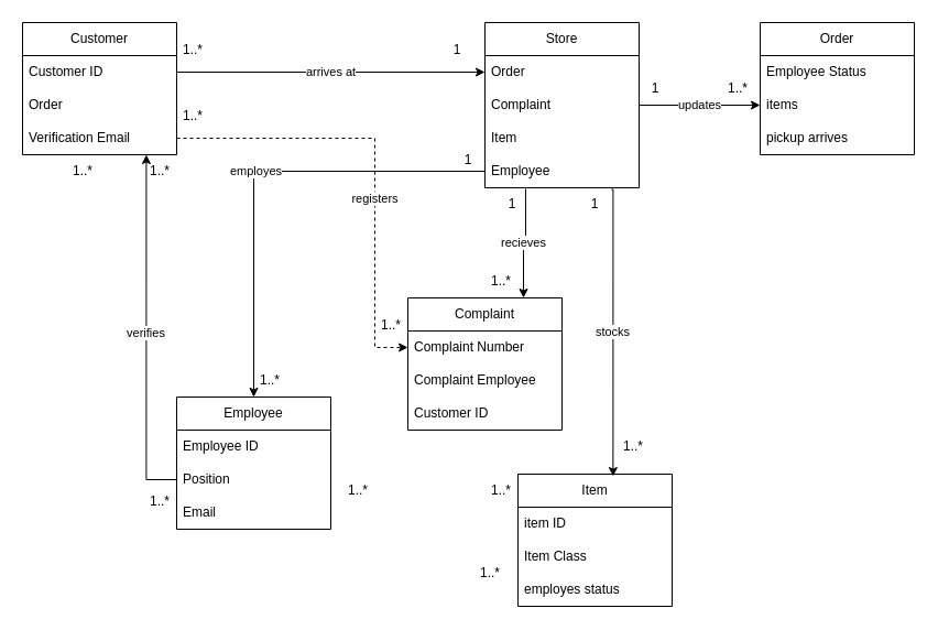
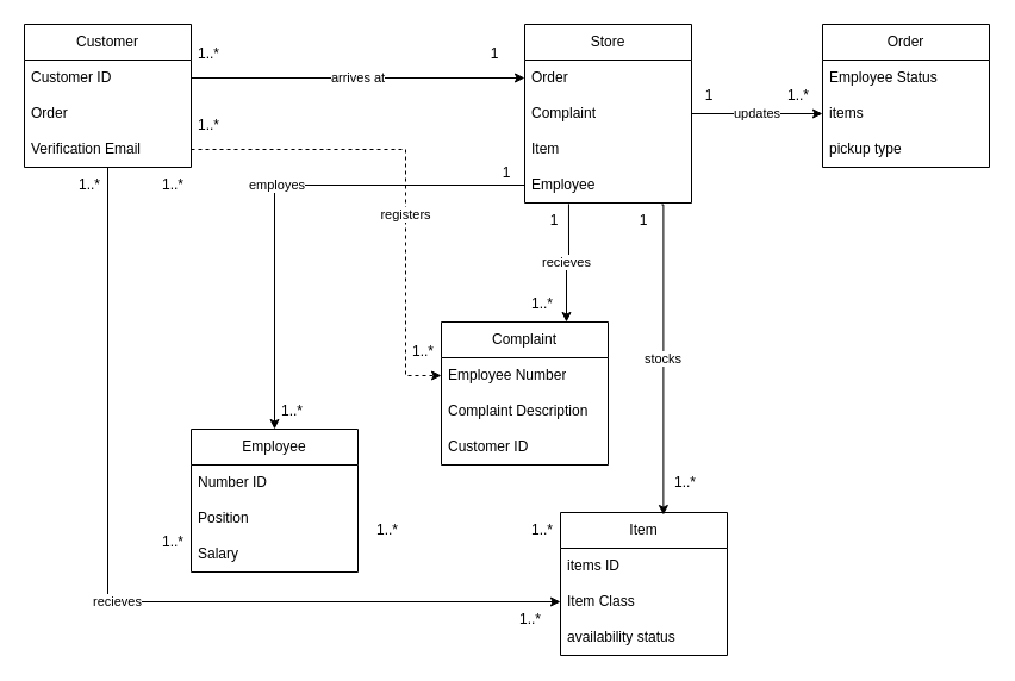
  <mxCell id="0" />
  <mxCell id="1" parent="0" />
  <mxCell id="2" value="Store" style="swimlane;fontStyle=0;childLayout=stackLayout;horizontal=1;startSize=30;horizontalStack=0;resizeParent=1;resizeParentMax=0;resizeLast=0;collapsible=1;marginBottom=0;whiteSpace=wrap;html=1;" vertex="1" parent="1"><mxGeometry x="440" y="20" width="140" height="150" as="geometry" /></mxCell>
  <mxCell id="3" value="Order" style="text;strokeColor=none;fillColor=none;align=left;verticalAlign=middle;spacingLeft=4;spacingRight=4;overflow=hidden;points=[[0,0.5],[1,0.5]];portConstraint=eastwest;rotatable=0;whiteSpace=wrap;html=1;" vertex="1" parent="2"><mxGeometry y="30" width="140" height="30" as="geometry" /></mxCell>
  <mxCell id="4" value="Complaint" style="text;strokeColor=none;fillColor=none;align=left;verticalAlign=middle;spacingLeft=4;spacingRight=4;overflow=hidden;points=[[0,0.5],[1,0.5]];portConstraint=eastwest;rotatable=0;whiteSpace=wrap;html=1;" vertex="1" parent="2"><mxGeometry y="60" width="140" height="30" as="geometry" /></mxCell>
  <mxCell id="5" value="Item" style="text;strokeColor=none;fillColor=none;align=left;verticalAlign=middle;spacingLeft=4;spacingRight=4;overflow=hidden;points=[[0,0.5],[1,0.5]];portConstraint=eastwest;rotatable=0;whiteSpace=wrap;html=1;" vertex="1" parent="2"><mxGeometry y="90" width="140" height="30" as="geometry" /></mxCell>
  <mxCell id="6" value="Employee" style="text;strokeColor=none;fillColor=none;align=left;verticalAlign=middle;spacingLeft=4;spacingRight=4;overflow=hidden;points=[[0,0.5],[1,0.5]];portConstraint=eastwest;rotatable=0;whiteSpace=wrap;html=1;" vertex="1" parent="2"><mxGeometry y="120" width="140" height="30" as="geometry" /></mxCell>
+ <mxCell id="7" value="recieves" style="edgeStyle=orthogonalEdgeStyle;rounded=0;orthogonalLoop=1;jettySize=auto;html=1;entryX=0;entryY=0.5;entryDx=0;entryDy=0;" edge="1" parent="1" source="8" target="18"><mxGeometry relative="1" as="geometry" /></mxCell>
  <mxCell id="8" value="Customer" style="swimlane;fontStyle=0;childLayout=stackLayout;horizontal=1;startSize=30;horizontalStack=0;resizeParent=1;resizeParentMax=0;resizeLast=0;collapsible=1;marginBottom=0;whiteSpace=wrap;html=1;" vertex="1" parent="1"><mxGeometry x="20" y="20" width="140" height="120" as="geometry" /></mxCell>
  <mxCell id="9" value="Customer ID" style="text;strokeColor=none;fillColor=none;align=left;verticalAlign=middle;spacingLeft=4;spacingRight=4;overflow=hidden;points=[[0,0.5],[1,0.5]];portConstraint=eastwest;rotatable=0;whiteSpace=wrap;html=1;" vertex="1" parent="8"><mxGeometry y="30" width="140" height="30" as="geometry" /></mxCell>
  <mxCell id="10" value="Order" style="text;strokeColor=none;fillColor=none;align=left;verticalAlign=middle;spacingLeft=4;spacingRight=4;overflow=hidden;points=[[0,0.5],[1,0.5]];portConstraint=eastwest;rotatable=0;whiteSpace=wrap;html=1;" vertex="1" parent="8"><mxGeometry y="60" width="140" height="30" as="geometry" /></mxCell>
  <mxCell id="11" value="Verification Email" style="text;strokeColor=none;fillColor=none;align=left;verticalAlign=middle;spacingLeft=4;spacingRight=4;overflow=hidden;points=[[0,0.5],[1,0.5]];portConstraint=eastwest;rotatable=0;whiteSpace=wrap;html=1;" vertex="1" parent="8"><mxGeometry y="90" width="140" height="30" as="geometry" /></mxCell>
  <mxCell id="12" value="Order" style="swimlane;fontStyle=0;childLayout=stackLayout;horizontal=1;startSize=30;horizontalStack=0;resizeParent=1;resizeParentMax=0;resizeLast=0;collapsible=1;marginBottom=0;whiteSpace=wrap;html=1;" vertex="1" parent="1"><mxGeometry x="690" y="20" width="140" height="120" as="geometry" /></mxCell>
  <mxCell id="13" value="Employee Status" style="text;strokeColor=none;fillColor=none;align=left;verticalAlign=middle;spacingLeft=4;spacingRight=4;overflow=hidden;points=[[0,0.5],[1,0.5]];portConstraint=eastwest;rotatable=0;whiteSpace=wrap;html=1;" vertex="1" parent="12"><mxGeometry y="30" width="140" height="30" as="geometry" /></mxCell>
  <mxCell id="14" value="items" style="text;strokeColor=none;fillColor=none;align=left;verticalAlign=middle;spacingLeft=4;spacingRight=4;overflow=hidden;points=[[0,0.5],[1,0.5]];portConstraint=eastwest;rotatable=0;whiteSpace=wrap;html=1;" vertex="1" parent="12"><mxGeometry y="60" width="140" height="30" as="geometry" /></mxCell>
- <mxCell id="15" value="pickup arrives" style="text;strokeColor=none;fillColor=none;align=left;verticalAlign=middle;spacingLeft=4;spacingRight=4;overflow=hidden;points=[[0,0.5],[1,0.5]];portConstraint=eastwest;rotatable=0;whiteSpace=wrap;html=1;" vertex="1" parent="12"><mxGeometry y="90" width="140" height="30" as="geometry" /></mxCell>
+ <mxCell id="15" value="pickup type" style="text;strokeColor=none;fillColor=none;align=left;verticalAlign=middle;spacingLeft=4;spacingRight=4;overflow=hidden;points=[[0,0.5],[1,0.5]];portConstraint=eastwest;rotatable=0;whiteSpace=wrap;html=1;" vertex="1" parent="12"><mxGeometry y="90" width="140" height="30" as="geometry" /></mxCell>
  <mxCell id="16" value="Item" style="swimlane;fontStyle=0;childLayout=stackLayout;horizontal=1;startSize=30;horizontalStack=0;resizeParent=1;resizeParentMax=0;resizeLast=0;collapsible=1;marginBottom=0;whiteSpace=wrap;html=1;" vertex="1" parent="1"><mxGeometry x="470" y="430" width="140" height="120" as="geometry" /></mxCell>
- <mxCell id="17" value="item ID" style="text;strokeColor=none;fillColor=none;align=left;verticalAlign=middle;spacingLeft=4;spacingRight=4;overflow=hidden;points=[[0,0.5],[1,0.5]];portConstraint=eastwest;rotatable=0;whiteSpace=wrap;html=1;" vertex="1" parent="16"><mxGeometry y="30" width="140" height="30" as="geometry" /></mxCell>
+ <mxCell id="17" value="items ID" style="text;strokeColor=none;fillColor=none;align=left;verticalAlign=middle;spacingLeft=4;spacingRight=4;overflow=hidden;points=[[0,0.5],[1,0.5]];portConstraint=eastwest;rotatable=0;whiteSpace=wrap;html=1;" vertex="1" parent="16"><mxGeometry y="30" width="140" height="30" as="geometry" /></mxCell>
  <mxCell id="18" value="Item Class" style="text;strokeColor=none;fillColor=none;align=left;verticalAlign=middle;spacingLeft=4;spacingRight=4;overflow=hidden;points=[[0,0.5],[1,0.5]];portConstraint=eastwest;rotatable=0;whiteSpace=wrap;html=1;" vertex="1" parent="16"><mxGeometry y="60" width="140" height="30" as="geometry" /></mxCell>
- <mxCell id="19" value="employes status" style="text;strokeColor=none;fillColor=none;align=left;verticalAlign=middle;spacingLeft=4;spacingRight=4;overflow=hidden;points=[[0,0.5],[1,0.5]];portConstraint=eastwest;rotatable=0;whiteSpace=wrap;html=1;" vertex="1" parent="16"><mxGeometry y="90" width="140" height="30" as="geometry" /></mxCell>
+ <mxCell id="19" value="availability status" style="text;strokeColor=none;fillColor=none;align=left;verticalAlign=middle;spacingLeft=4;spacingRight=4;overflow=hidden;points=[[0,0.5],[1,0.5]];portConstraint=eastwest;rotatable=0;whiteSpace=wrap;html=1;" vertex="1" parent="16"><mxGeometry y="90" width="140" height="30" as="geometry" /></mxCell>
  <mxCell id="20" value="1..*" style="text;html=1;strokeColor=none;fillColor=none;align=center;verticalAlign=middle;whiteSpace=wrap;rounded=0;" vertex="1" parent="1"><mxGeometry x="560" y="390" width="30" height="30" as="geometry" /></mxCell>
  <mxCell id="21" value="1..*" style="text;html=1;strokeColor=none;fillColor=none;align=center;verticalAlign=middle;whiteSpace=wrap;rounded=0;" vertex="1" parent="1"><mxGeometry x="430" y="505" width="30" height="30" as="geometry" /></mxCell>
  <mxCell id="22" value="1..*" style="text;html=1;strokeColor=none;fillColor=none;align=center;verticalAlign=middle;whiteSpace=wrap;rounded=0;" vertex="1" parent="1"><mxGeometry x="130" y="140" width="30" height="30" as="geometry" /></mxCell>
  <mxCell id="23" value="1..*" style="text;html=1;strokeColor=none;fillColor=none;align=center;verticalAlign=middle;whiteSpace=wrap;rounded=0;" vertex="1" parent="1"><mxGeometry x="655" y="65" width="30" height="30" as="geometry" /></mxCell>
  <mxCell id="24" value="Employee" style="swimlane;fontStyle=0;childLayout=stackLayout;horizontal=1;startSize=30;horizontalStack=0;resizeParent=1;resizeParentMax=0;resizeLast=0;collapsible=1;marginBottom=0;whiteSpace=wrap;html=1;" vertex="1" parent="1"><mxGeometry x="160" y="360" width="140" height="120" as="geometry" /></mxCell>
- <mxCell id="25" value="Employee ID" style="text;strokeColor=none;fillColor=none;align=left;verticalAlign=middle;spacingLeft=4;spacingRight=4;overflow=hidden;points=[[0,0.5],[1,0.5]];portConstraint=eastwest;rotatable=0;whiteSpace=wrap;html=1;" vertex="1" parent="24"><mxGeometry y="30" width="140" height="30" as="geometry" /></mxCell>
+ <mxCell id="25" value="Number ID" style="text;strokeColor=none;fillColor=none;align=left;verticalAlign=middle;spacingLeft=4;spacingRight=4;overflow=hidden;points=[[0,0.5],[1,0.5]];portConstraint=eastwest;rotatable=0;whiteSpace=wrap;html=1;" vertex="1" parent="24"><mxGeometry y="30" width="140" height="30" as="geometry" /></mxCell>
  <mxCell id="26" value="Position" style="text;strokeColor=none;fillColor=none;align=left;verticalAlign=middle;spacingLeft=4;spacingRight=4;overflow=hidden;points=[[0,0.5],[1,0.5]];portConstraint=eastwest;rotatable=0;whiteSpace=wrap;html=1;" vertex="1" parent="24"><mxGeometry y="60" width="140" height="30" as="geometry" /></mxCell>
- <mxCell id="27" value="Email" style="text;strokeColor=none;fillColor=none;align=left;verticalAlign=middle;spacingLeft=4;spacingRight=4;overflow=hidden;points=[[0,0.5],[1,0.5]];portConstraint=eastwest;rotatable=0;whiteSpace=wrap;html=1;" vertex="1" parent="24"><mxGeometry y="90" width="140" height="30" as="geometry" /></mxCell>
+ <mxCell id="27" value="Salary" style="text;strokeColor=none;fillColor=none;align=left;verticalAlign=middle;spacingLeft=4;spacingRight=4;overflow=hidden;points=[[0,0.5],[1,0.5]];portConstraint=eastwest;rotatable=0;whiteSpace=wrap;html=1;" vertex="1" parent="24"><mxGeometry y="90" width="140" height="30" as="geometry" /></mxCell>
  <mxCell id="28" value="1..*" style="text;html=1;strokeColor=none;fillColor=none;align=center;verticalAlign=middle;whiteSpace=wrap;rounded=0;" vertex="1" parent="1"><mxGeometry x="160" y="90" width="30" height="30" as="geometry" /></mxCell>
  <mxCell id="29" value="1..*" style="text;html=1;strokeColor=none;fillColor=none;align=center;verticalAlign=middle;whiteSpace=wrap;rounded=0;" vertex="1" parent="1"><mxGeometry x="440" y="430" width="30" height="30" as="geometry" /></mxCell>
  <mxCell id="30" value="1..*" style="text;html=1;strokeColor=none;fillColor=none;align=center;verticalAlign=middle;whiteSpace=wrap;rounded=0;" vertex="1" parent="1"><mxGeometry x="310" y="430" width="30" height="30" as="geometry" /></mxCell>
- <mxCell id="31" value="verifies" style="edgeStyle=orthogonalEdgeStyle;rounded=0;orthogonalLoop=1;jettySize=auto;html=1;entryX=0.803;entryY=1;entryDx=0;entryDy=0;entryPerimeter=0;" edge="1" parent="1" source="26" target="11"><mxGeometry relative="1" as="geometry" /></mxCell>
  <mxCell id="32" value="1..*" style="text;html=1;strokeColor=none;fillColor=none;align=center;verticalAlign=middle;whiteSpace=wrap;rounded=0;" vertex="1" parent="1"><mxGeometry x="60" y="140" width="30" height="30" as="geometry" /></mxCell>
  <mxCell id="33" value="1..*" style="text;html=1;strokeColor=none;fillColor=none;align=center;verticalAlign=middle;whiteSpace=wrap;rounded=0;" vertex="1" parent="1"><mxGeometry x="340" y="280" width="30" height="30" as="geometry" /></mxCell>
  <mxCell id="34" value="stocks" style="edgeStyle=orthogonalEdgeStyle;rounded=0;orthogonalLoop=1;jettySize=auto;html=1;entryX=0.617;entryY=0.017;entryDx=0;entryDy=0;entryPerimeter=0;exitX=0.821;exitY=1.05;exitDx=0;exitDy=0;exitPerimeter=0;" edge="1" parent="1" source="6" target="16"><mxGeometry relative="1" as="geometry"><mxPoint x="556" y="200" as="sourcePoint" /><Array as="points"><mxPoint x="556" y="172" /></Array></mxGeometry></mxCell>
  <mxCell id="35" value="Complaint" style="swimlane;fontStyle=0;childLayout=stackLayout;horizontal=1;startSize=30;horizontalStack=0;resizeParent=1;resizeParentMax=0;resizeLast=0;collapsible=1;marginBottom=0;whiteSpace=wrap;html=1;" vertex="1" parent="1"><mxGeometry x="370" y="270" width="140" height="120" as="geometry" /></mxCell>
- <mxCell id="36" value="Complaint Number" style="text;strokeColor=none;fillColor=none;align=left;verticalAlign=middle;spacingLeft=4;spacingRight=4;overflow=hidden;points=[[0,0.5],[1,0.5]];portConstraint=eastwest;rotatable=0;whiteSpace=wrap;html=1;" vertex="1" parent="35"><mxGeometry y="30" width="140" height="30" as="geometry" /></mxCell>
- <mxCell id="37" value="Complaint Employee" style="text;strokeColor=none;fillColor=none;align=left;verticalAlign=middle;spacingLeft=4;spacingRight=4;overflow=hidden;points=[[0,0.5],[1,0.5]];portConstraint=eastwest;rotatable=0;whiteSpace=wrap;html=1;" vertex="1" parent="35"><mxGeometry y="60" width="140" height="30" as="geometry" /></mxCell>
+ <mxCell id="36" value="Employee Number" style="text;strokeColor=none;fillColor=none;align=left;verticalAlign=middle;spacingLeft=4;spacingRight=4;overflow=hidden;points=[[0,0.5],[1,0.5]];portConstraint=eastwest;rotatable=0;whiteSpace=wrap;html=1;" vertex="1" parent="35"><mxGeometry y="30" width="140" height="30" as="geometry" /></mxCell>
+ <mxCell id="37" value="Complaint Description" style="text;strokeColor=none;fillColor=none;align=left;verticalAlign=middle;spacingLeft=4;spacingRight=4;overflow=hidden;points=[[0,0.5],[1,0.5]];portConstraint=eastwest;rotatable=0;whiteSpace=wrap;html=1;" vertex="1" parent="35"><mxGeometry y="60" width="140" height="30" as="geometry" /></mxCell>
  <mxCell id="38" value="Customer ID" style="text;strokeColor=none;fillColor=none;align=left;verticalAlign=middle;spacingLeft=4;spacingRight=4;overflow=hidden;points=[[0,0.5],[1,0.5]];portConstraint=eastwest;rotatable=0;whiteSpace=wrap;html=1;" vertex="1" parent="35"><mxGeometry y="90" width="140" height="30" as="geometry" /></mxCell>
  <mxCell id="39" value="updates" style="edgeStyle=orthogonalEdgeStyle;rounded=0;orthogonalLoop=1;jettySize=auto;html=1;" edge="1" parent="1" source="4" target="14"><mxGeometry relative="1" as="geometry" /></mxCell>
  <mxCell id="40" value="1" style="text;html=1;strokeColor=none;fillColor=none;align=center;verticalAlign=middle;whiteSpace=wrap;rounded=0;" vertex="1" parent="1"><mxGeometry x="580" y="65" width="30" height="30" as="geometry" /></mxCell>
  <mxCell id="41" value="1" style="text;html=1;strokeColor=none;fillColor=none;align=center;verticalAlign=middle;whiteSpace=wrap;rounded=0;" vertex="1" parent="1"><mxGeometry x="525" y="170" width="30" height="30" as="geometry" /></mxCell>
  <mxCell id="42" value="1" style="text;html=1;strokeColor=none;fillColor=none;align=center;verticalAlign=middle;whiteSpace=wrap;rounded=0;" vertex="1" parent="1"><mxGeometry x="450" y="170" width="30" height="30" as="geometry" /></mxCell>
  <mxCell id="43" value="1..*" style="text;html=1;strokeColor=none;fillColor=none;align=center;verticalAlign=middle;whiteSpace=wrap;rounded=0;" vertex="1" parent="1"><mxGeometry x="440" y="240" width="30" height="30" as="geometry" /></mxCell>
  <mxCell id="44" value="registers" style="edgeStyle=orthogonalEdgeStyle;rounded=0;orthogonalLoop=1;jettySize=auto;html=1;entryX=0;entryY=0.5;entryDx=0;entryDy=0;dashed=1;" edge="1" parent="1" source="11" target="36"><mxGeometry x="0.175" relative="1" as="geometry"><Array as="points"><mxPoint x="340" y="125" /><mxPoint x="340" y="315" /></Array><mxPoint as="offset" /></mxGeometry></mxCell>
  <mxCell id="45" value="1..*" style="text;html=1;strokeColor=none;fillColor=none;align=center;verticalAlign=middle;whiteSpace=wrap;rounded=0;" vertex="1" parent="1"><mxGeometry x="130" y="440" width="30" height="30" as="geometry" /></mxCell>
  <mxCell id="46" value="recieves" style="edgeStyle=orthogonalEdgeStyle;rounded=0;orthogonalLoop=1;jettySize=auto;html=1;entryX=0.75;entryY=0;entryDx=0;entryDy=0;exitX=0.264;exitY=1.028;exitDx=0;exitDy=0;exitPerimeter=0;" edge="1" parent="1" source="6" target="35"><mxGeometry relative="1" as="geometry"><mxPoint x="476.4" y="199.64" as="sourcePoint" /></mxGeometry></mxCell>
  <mxCell id="47" value="arrives at" style="edgeStyle=orthogonalEdgeStyle;rounded=0;orthogonalLoop=1;jettySize=auto;html=1;entryX=0;entryY=0.5;entryDx=0;entryDy=0;" edge="1" parent="1" source="9" target="3"><mxGeometry relative="1" as="geometry" /></mxCell>
  <mxCell id="48" value="1..*" style="text;html=1;strokeColor=none;fillColor=none;align=center;verticalAlign=middle;whiteSpace=wrap;rounded=0;" vertex="1" parent="1"><mxGeometry x="160" y="30" width="30" height="30" as="geometry" /></mxCell>
  <mxCell id="49" value="1" style="text;html=1;strokeColor=none;fillColor=none;align=center;verticalAlign=middle;whiteSpace=wrap;rounded=0;" vertex="1" parent="1"><mxGeometry x="400" y="30" width="30" height="30" as="geometry" /></mxCell>
  <mxCell id="50" value="employes" style="edgeStyle=orthogonalEdgeStyle;rounded=0;orthogonalLoop=1;jettySize=auto;html=1;" edge="1" parent="1" source="6" target="24"><mxGeometry relative="1" as="geometry" /></mxCell>
  <mxCell id="51" value="1" style="text;html=1;strokeColor=none;fillColor=none;align=center;verticalAlign=middle;whiteSpace=wrap;rounded=0;" vertex="1" parent="1"><mxGeometry x="410" y="130" width="30" height="30" as="geometry" /></mxCell>
  <mxCell id="52" value="1..*" style="text;html=1;strokeColor=none;fillColor=none;align=center;verticalAlign=middle;whiteSpace=wrap;rounded=0;" vertex="1" parent="1"><mxGeometry x="230" y="330" width="30" height="30" as="geometry" /></mxCell>
